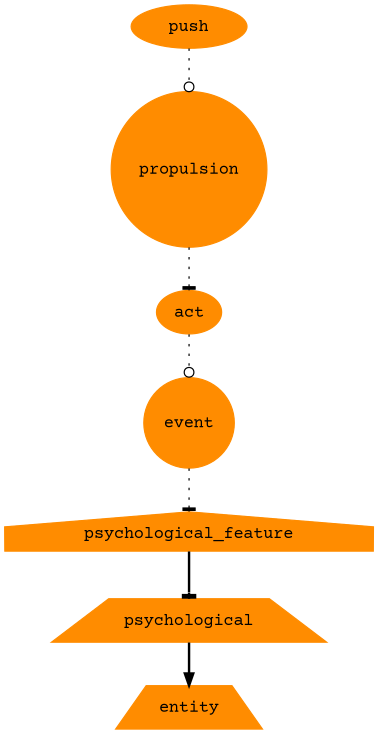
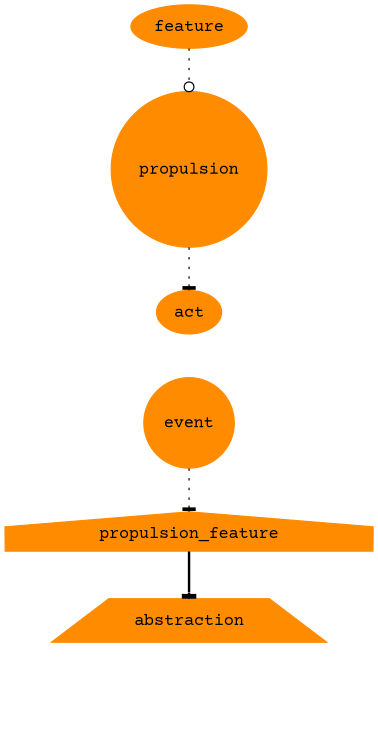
  digraph {
    fontname="Courier Prime"
    node [color=darkorange fontname="Courier Prime" shape=circle style=filled]
    edge [arrowhead=tee fontname="Courier Prime" style=dotted]
    propulsion
-   push [shape=ellipse]
+   push [shape=ellipse label=feature]
    act [shape=ellipse]
    event
-   psychological_feature [shape=house]
-   abstraction [shape=trapezium label=psychological]
-   entity [shape=trapezium]
+   psychological_feature [shape=house label=propulsion_feature]
+   abstraction [shape=trapezium]
    propulsion -> act
    push -> propulsion [arrowhead=odot]
-   act -> event [arrowhead=odot]
    event -> psychological_feature
    psychological_feature -> abstraction [style=bold]
-   abstraction -> entity [arrowhead=normal style=bold]
  }
